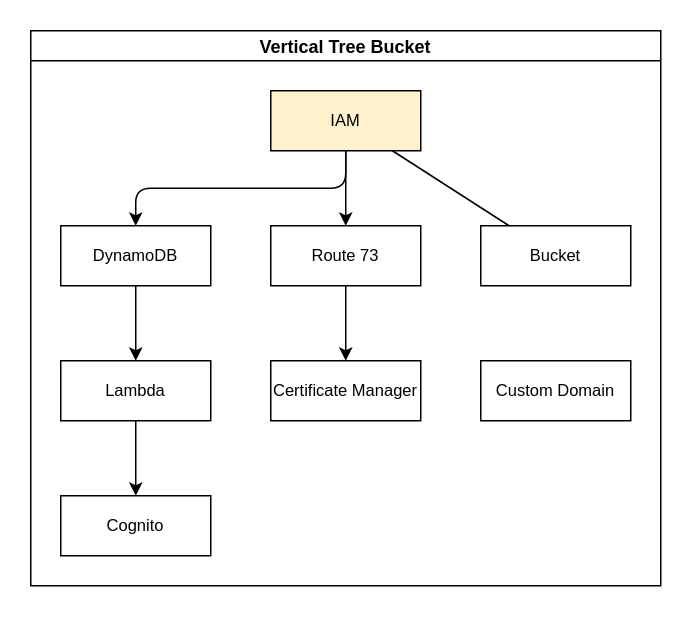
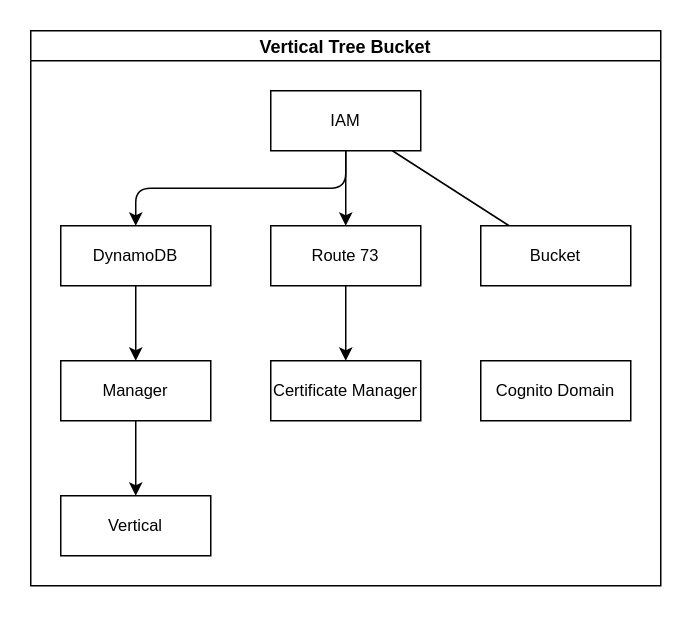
  <mxCell id="0" />
  <mxCell id="1" parent="0" />
  <mxCell id="2" value="Vertical Tree Bucket" style="swimlane;startSize=20;horizontal=1;childLayout=treeLayout;horizontalTree=0;resizable=0;containerType=tree;fontSize=12;fontFamily=Helvetica;fontColor=default;" parent="1" vertex="1"><mxGeometry x="20" y="20" width="420" height="370" as="geometry" /></mxCell>
- <mxCell id="3" value="IAM" style="whiteSpace=wrap;html=1;fontFamily=Helvetica;fontSize=11;fontColor=default;fillColor=#fff2cc;" parent="2" vertex="1"><mxGeometry x="160" y="40" width="100" height="40" as="geometry" /></mxCell>
+ <mxCell id="3" value="IAM" style="whiteSpace=wrap;html=1;fontFamily=Helvetica;fontSize=11;fontColor=default;" parent="2" vertex="1"><mxGeometry x="160" y="40" width="100" height="40" as="geometry" /></mxCell>
  <mxCell id="4" value="DynamoDB" style="whiteSpace=wrap;html=1;fontFamily=Helvetica;fontSize=11;fontColor=default;" parent="2" vertex="1"><mxGeometry x="20" y="130" width="100" height="40" as="geometry" /></mxCell>
  <mxCell id="5" value="" style="edgeStyle=elbowEdgeStyle;elbow=vertical;html=1;rounded=1;curved=0;sourcePerimeterSpacing=0;targetPerimeterSpacing=0;startSize=6;endSize=6;labelBackgroundColor=default;strokeColor=default;fontFamily=Helvetica;fontSize=11;fontColor=default;endArrow=classic;shape=connector;" parent="2" source="3" target="4" edge="1"><mxGeometry relative="1" as="geometry" /></mxCell>
  <mxCell id="6" value="Route 73" style="whiteSpace=wrap;html=1;fontFamily=Helvetica;fontSize=11;fontColor=default;" parent="2" vertex="1"><mxGeometry x="160" y="130" width="100" height="40" as="geometry" /></mxCell>
  <mxCell id="7" value="" style="edgeStyle=elbowEdgeStyle;elbow=vertical;html=1;rounded=1;curved=0;sourcePerimeterSpacing=0;targetPerimeterSpacing=0;startSize=6;endSize=6;labelBackgroundColor=default;strokeColor=default;fontFamily=Helvetica;fontSize=11;fontColor=default;endArrow=classic;shape=connector;" parent="2" source="3" target="6" edge="1"><mxGeometry relative="1" as="geometry" /></mxCell>
  <mxCell id="8" value="" style="edgeStyle=elbowEdgeStyle;elbow=vertical;html=1;rounded=1;curved=0;sourcePerimeterSpacing=0;targetPerimeterSpacing=0;startSize=6;endSize=6;labelBackgroundColor=default;strokeColor=default;fontFamily=Helvetica;fontSize=11;fontColor=default;endArrow=classic;shape=connector;" parent="2" source="4" target="9" edge="1"><mxGeometry relative="1" as="geometry"><mxPoint x="-110" y="130" as="sourcePoint" /></mxGeometry></mxCell>
- <mxCell id="9" value="Lambda" style="whiteSpace=wrap;html=1;fontFamily=Helvetica;fontSize=11;fontColor=default;" parent="2" vertex="1"><mxGeometry x="20" y="220" width="100" height="40" as="geometry" /></mxCell>
+ <mxCell id="9" value="Manager" style="whiteSpace=wrap;html=1;fontFamily=Helvetica;fontSize=11;fontColor=default;" parent="2" vertex="1"><mxGeometry x="20" y="220" width="100" height="40" as="geometry" /></mxCell>
  <mxCell id="10" value="" style="edgeStyle=elbowEdgeStyle;elbow=vertical;html=1;rounded=1;curved=0;sourcePerimeterSpacing=0;targetPerimeterSpacing=0;startSize=6;endSize=6;labelBackgroundColor=default;strokeColor=default;fontFamily=Helvetica;fontSize=11;fontColor=default;endArrow=classic;shape=connector;" parent="2" source="6" target="11" edge="1"><mxGeometry relative="1" as="geometry"><mxPoint x="100" y="130" as="sourcePoint" /></mxGeometry></mxCell>
  <mxCell id="11" value="Certificate Manager" style="whiteSpace=wrap;html=1;fontFamily=Helvetica;fontSize=11;fontColor=default;" parent="2" vertex="1"><mxGeometry x="160" y="220" width="100" height="40" as="geometry" /></mxCell>
  <mxCell id="12" value="" style="edgeStyle=elbowEdgeStyle;elbow=vertical;html=1;rounded=1;curved=0;sourcePerimeterSpacing=0;targetPerimeterSpacing=0;startSize=6;endSize=6;labelBackgroundColor=default;strokeColor=default;fontFamily=Helvetica;fontSize=11;fontColor=default;endArrow=classic;shape=connector;" edge="1" target="13" source="9" parent="2"><mxGeometry relative="1" as="geometry"><mxPoint x="30" y="220" as="sourcePoint" /></mxGeometry></mxCell>
- <mxCell id="13" value="Cognito" style="whiteSpace=wrap;html=1;fontFamily=Helvetica;fontSize=11;fontColor=default;" vertex="1" parent="2"><mxGeometry x="20" y="310" width="100" height="40" as="geometry" /></mxCell>
+ <mxCell id="13" value="Vertical" style="whiteSpace=wrap;html=1;fontFamily=Helvetica;fontSize=11;fontColor=default;" vertex="1" parent="2"><mxGeometry x="20" y="310" width="100" height="40" as="geometry" /></mxCell>
  <mxCell id="14" value="" style="edgeStyle=none;html=1;endArrow=none;" edge="1" source="3" target="15" parent="2"><mxGeometry relative="1" as="geometry" /></mxCell>
  <mxCell id="15" value="Bucket" style="whiteSpace=wrap;html=1;fontFamily=Helvetica;fontSize=11;fontColor=default;" vertex="1" parent="2"><mxGeometry x="300" y="130" width="100" height="40" as="geometry" /></mxCell>
- <mxCell id="16" value="Custom Domain" style="whiteSpace=wrap;html=1;fontFamily=Helvetica;fontSize=11;fontColor=default;" vertex="1" parent="2"><mxGeometry x="300" y="220" width="100" height="40" as="geometry" /></mxCell>
+ <mxCell id="16" value="Cognito Domain" style="whiteSpace=wrap;html=1;fontFamily=Helvetica;fontSize=11;fontColor=default;" vertex="1" parent="2"><mxGeometry x="300" y="220" width="100" height="40" as="geometry" /></mxCell>
